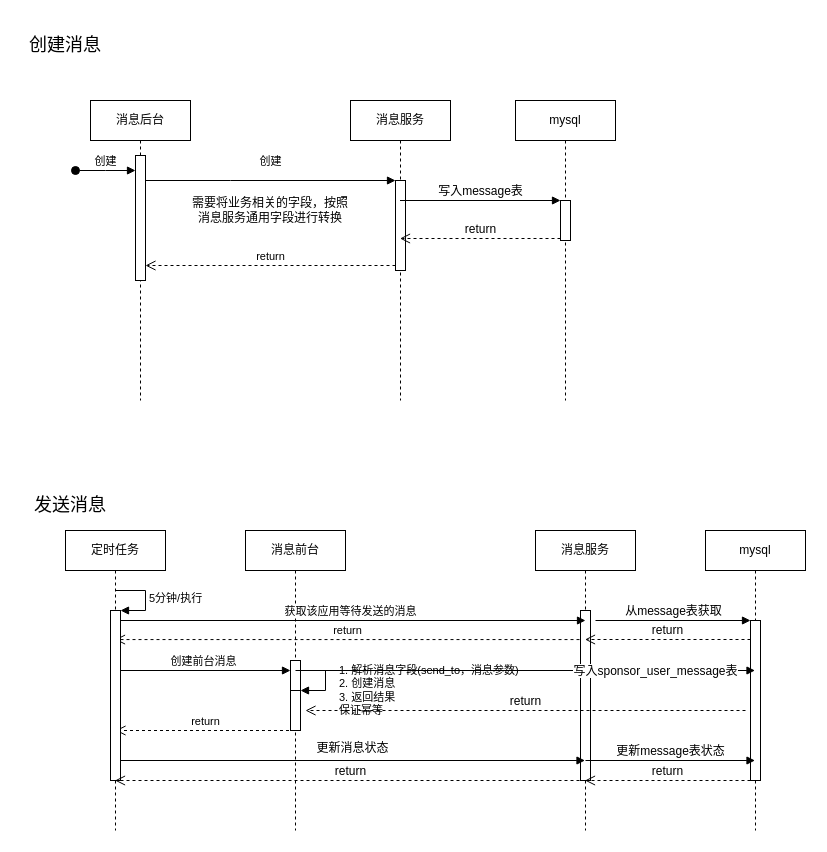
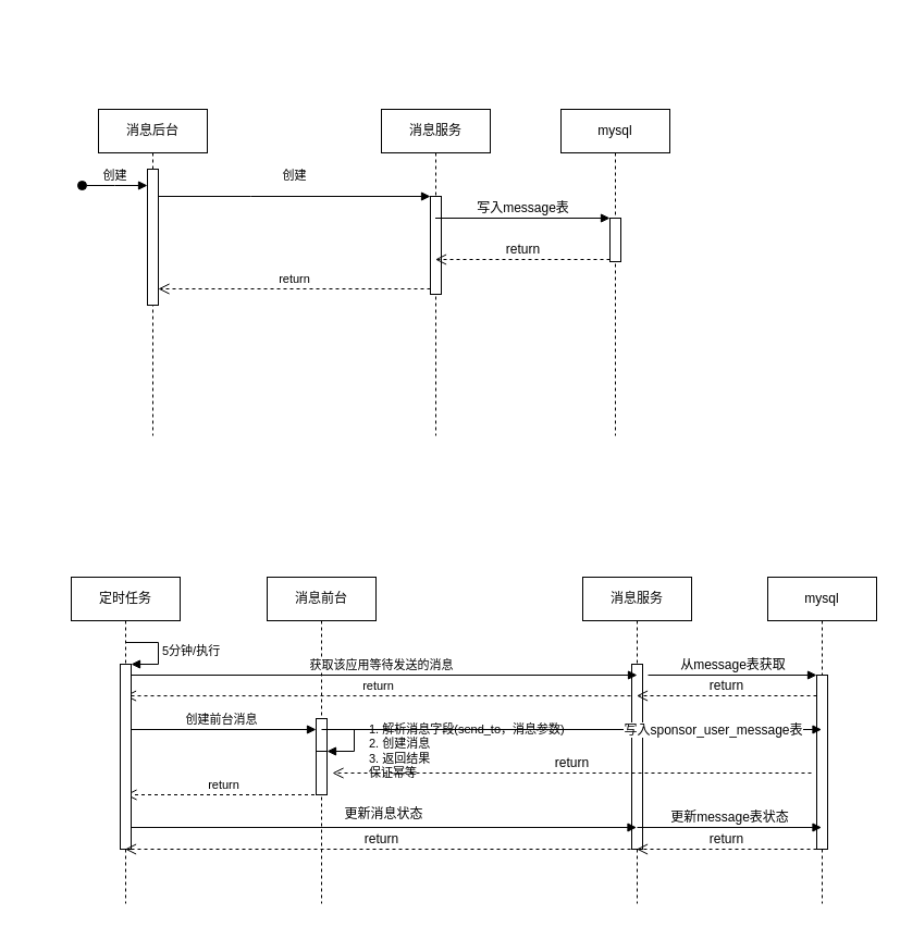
  <mxCell id="0" />
  <mxCell id="1" parent="0" />
  <mxCell id="2" value="消息后台" style="shape=umlLifeline;perimeter=lifelinePerimeter;whiteSpace=wrap;html=1;container=0;dropTarget=0;collapsible=0;recursiveResize=0;outlineConnect=0;portConstraint=eastwest;newEdgeStyle={&quot;edgeStyle&quot;:&quot;elbowEdgeStyle&quot;,&quot;elbow&quot;:&quot;vertical&quot;,&quot;curved&quot;:0,&quot;rounded&quot;:0};" parent="1" vertex="1"><mxGeometry x="90" y="100" width="100" height="300" as="geometry" /></mxCell>
  <mxCell id="3" value="" style="html=1;points=[];perimeter=orthogonalPerimeter;outlineConnect=0;targetShapes=umlLifeline;portConstraint=eastwest;newEdgeStyle={&quot;edgeStyle&quot;:&quot;elbowEdgeStyle&quot;,&quot;elbow&quot;:&quot;vertical&quot;,&quot;curved&quot;:0,&quot;rounded&quot;:0};" parent="2" vertex="1"><mxGeometry x="45" y="55" width="10" height="125" as="geometry" /></mxCell>
  <mxCell id="4" value="创建" style="html=1;verticalAlign=bottom;startArrow=oval;endArrow=block;startSize=8;edgeStyle=elbowEdgeStyle;elbow=vertical;curved=0;rounded=0;" parent="2" target="3" edge="1"><mxGeometry relative="1" as="geometry"><mxPoint x="-15" y="70" as="sourcePoint" /></mxGeometry></mxCell>
  <mxCell id="5" value="消息服务" style="shape=umlLifeline;perimeter=lifelinePerimeter;whiteSpace=wrap;html=1;container=0;dropTarget=0;collapsible=0;recursiveResize=0;outlineConnect=0;portConstraint=eastwest;newEdgeStyle={&quot;edgeStyle&quot;:&quot;elbowEdgeStyle&quot;,&quot;elbow&quot;:&quot;vertical&quot;,&quot;curved&quot;:0,&quot;rounded&quot;:0};" parent="1" vertex="1"><mxGeometry x="350" y="100" width="100" height="300" as="geometry" /></mxCell>
  <mxCell id="6" value="" style="html=1;points=[];perimeter=orthogonalPerimeter;outlineConnect=0;targetShapes=umlLifeline;portConstraint=eastwest;newEdgeStyle={&quot;edgeStyle&quot;:&quot;elbowEdgeStyle&quot;,&quot;elbow&quot;:&quot;vertical&quot;,&quot;curved&quot;:0,&quot;rounded&quot;:0};" parent="5" vertex="1"><mxGeometry x="45" y="80" width="10" height="90" as="geometry" /></mxCell>
  <mxCell id="7" value="创建" style="html=1;verticalAlign=bottom;endArrow=block;edgeStyle=elbowEdgeStyle;elbow=vertical;curved=0;rounded=0;" parent="1" source="3" target="6" edge="1"><mxGeometry y="10" relative="1" as="geometry"><mxPoint x="245" y="190" as="sourcePoint" /><Array as="points"><mxPoint x="230" y="180" /></Array><mxPoint as="offset" /></mxGeometry></mxCell>
  <mxCell id="8" value="return" style="html=1;verticalAlign=bottom;endArrow=open;dashed=1;endSize=8;edgeStyle=elbowEdgeStyle;elbow=vertical;curved=0;rounded=0;" parent="1" source="6" target="3" edge="1"><mxGeometry relative="1" as="geometry"><mxPoint x="245" y="265" as="targetPoint" /><Array as="points"><mxPoint x="290" y="265" /><mxPoint x="240" y="340" /></Array></mxGeometry></mxCell>
  <mxCell id="9" value="定时任务" style="shape=umlLifeline;perimeter=lifelinePerimeter;whiteSpace=wrap;html=1;container=0;dropTarget=0;collapsible=0;recursiveResize=0;outlineConnect=0;portConstraint=eastwest;newEdgeStyle={&quot;edgeStyle&quot;:&quot;elbowEdgeStyle&quot;,&quot;elbow&quot;:&quot;vertical&quot;,&quot;curved&quot;:0,&quot;rounded&quot;:0};" vertex="1" parent="1"><mxGeometry x="65" y="530" width="100" height="300" as="geometry" /></mxCell>
  <mxCell id="10" value="" style="html=1;points=[];perimeter=orthogonalPerimeter;outlineConnect=0;targetShapes=umlLifeline;portConstraint=eastwest;newEdgeStyle={&quot;edgeStyle&quot;:&quot;elbowEdgeStyle&quot;,&quot;elbow&quot;:&quot;vertical&quot;,&quot;curved&quot;:0,&quot;rounded&quot;:0};" vertex="1" parent="9"><mxGeometry x="45" y="80" width="10" height="170" as="geometry" /></mxCell>
  <mxCell id="11" value="消息服务" style="shape=umlLifeline;perimeter=lifelinePerimeter;whiteSpace=wrap;html=1;container=0;dropTarget=0;collapsible=0;recursiveResize=0;outlineConnect=0;portConstraint=eastwest;newEdgeStyle={&quot;edgeStyle&quot;:&quot;elbowEdgeStyle&quot;,&quot;elbow&quot;:&quot;vertical&quot;,&quot;curved&quot;:0,&quot;rounded&quot;:0};" vertex="1" parent="1"><mxGeometry x="535" y="530" width="100" height="300" as="geometry" /></mxCell>
  <mxCell id="12" value="" style="html=1;points=[];perimeter=orthogonalPerimeter;outlineConnect=0;targetShapes=umlLifeline;portConstraint=eastwest;newEdgeStyle={&quot;edgeStyle&quot;:&quot;elbowEdgeStyle&quot;,&quot;elbow&quot;:&quot;vertical&quot;,&quot;curved&quot;:0,&quot;rounded&quot;:0};" vertex="1" parent="11"><mxGeometry x="45" y="80" width="10" height="170" as="geometry" /></mxCell>
  <mxCell id="13" value="消息前台" style="shape=umlLifeline;perimeter=lifelinePerimeter;whiteSpace=wrap;html=1;container=0;dropTarget=0;collapsible=0;recursiveResize=0;outlineConnect=0;portConstraint=eastwest;newEdgeStyle={&quot;edgeStyle&quot;:&quot;elbowEdgeStyle&quot;,&quot;elbow&quot;:&quot;vertical&quot;,&quot;curved&quot;:0,&quot;rounded&quot;:0};" vertex="1" parent="1"><mxGeometry x="245" y="530" width="100" height="300" as="geometry" /></mxCell>
  <mxCell id="14" value="" style="html=1;points=[];perimeter=orthogonalPerimeter;outlineConnect=0;targetShapes=umlLifeline;portConstraint=eastwest;newEdgeStyle={&quot;edgeStyle&quot;:&quot;elbowEdgeStyle&quot;,&quot;elbow&quot;:&quot;vertical&quot;,&quot;curved&quot;:0,&quot;rounded&quot;:0};" vertex="1" parent="13"><mxGeometry x="45" y="130" width="10" height="70" as="geometry" /></mxCell>
- <mxCell id="15" value="需要将业务相关的字段，按照消息服务通用字段进行转换" style="text;html=1;strokeColor=none;fillColor=none;align=center;verticalAlign=middle;whiteSpace=wrap;rounded=0;" vertex="1" parent="1"><mxGeometry x="190" y="170" width="160" height="80" as="geometry" /></mxCell>
  <mxCell id="16" value="获取该应用等待发送的消息" style="html=1;verticalAlign=bottom;endArrow=block;rounded=0;" edge="1" parent="1"><mxGeometry width="80" relative="1" as="geometry"><mxPoint x="115" y="620" as="sourcePoint" /><mxPoint x="585" y="620" as="targetPoint" /><Array as="points" /></mxGeometry></mxCell>
  <mxCell id="17" value="return" style="html=1;verticalAlign=bottom;endArrow=open;dashed=1;endSize=8;rounded=0;exitX=-0.1;exitY=0.171;exitDx=0;exitDy=0;exitPerimeter=0;" edge="1" parent="1" source="12" target="9"><mxGeometry relative="1" as="geometry"><mxPoint x="495" y="640" as="sourcePoint" /><mxPoint x="415" y="640" as="targetPoint" /></mxGeometry></mxCell>
  <mxCell id="18" value="创建前台消息" style="html=1;verticalAlign=bottom;endArrow=block;rounded=0;" edge="1" parent="1" target="14"><mxGeometry width="80" relative="1" as="geometry"><mxPoint x="115" y="670" as="sourcePoint" /><mxPoint x="195" y="660" as="targetPoint" /></mxGeometry></mxCell>
  <mxCell id="19" value="" style="html=1;points=[];perimeter=orthogonalPerimeter;" vertex="1" parent="1"><mxGeometry x="290" y="690" width="10" height="40" as="geometry" /></mxCell>
  <mxCell id="20" value="1. 解析消息字段(send_to，消息参数)&lt;br&gt;2. 创建消息&lt;br&gt;3. 返回结果&lt;br&gt;保证幂等" style="edgeStyle=orthogonalEdgeStyle;html=1;align=left;spacingLeft=2;endArrow=block;rounded=0;entryX=1;entryY=0;" edge="1" target="19" parent="1"><mxGeometry x="0.333" y="-10" relative="1" as="geometry"><mxPoint x="295" y="670" as="sourcePoint" /><Array as="points"><mxPoint x="325" y="670" /></Array><mxPoint x="10" y="10" as="offset" /></mxGeometry></mxCell>
  <mxCell id="21" value="return" style="html=1;verticalAlign=bottom;endArrow=open;dashed=1;endSize=8;rounded=0;" edge="1" parent="1" source="13"><mxGeometry relative="1" as="geometry"><mxPoint x="195" y="730" as="sourcePoint" /><mxPoint x="115" y="730" as="targetPoint" /></mxGeometry></mxCell>
  <mxCell id="22" value="" style="html=1;points=[];perimeter=orthogonalPerimeter;" vertex="1" parent="1"><mxGeometry x="110" y="610" width="10" height="170" as="geometry" /></mxCell>
  <mxCell id="23" value="5分钟/执行" style="edgeStyle=orthogonalEdgeStyle;html=1;align=left;spacingLeft=2;endArrow=block;rounded=0;entryX=1;entryY=0;" edge="1" target="22" parent="1"><mxGeometry relative="1" as="geometry"><mxPoint x="115" y="590" as="sourcePoint" /><Array as="points"><mxPoint x="145" y="590" /></Array></mxGeometry></mxCell>
- <mxCell id="24" value="&lt;font style=&quot;font-size: 18px;&quot;&gt;发送消息&lt;/font&gt;" style="text;html=1;strokeColor=none;fillColor=none;align=center;verticalAlign=middle;whiteSpace=wrap;rounded=0;" vertex="1" parent="1"><mxGeometry x="25" y="480" width="90" height="50" as="geometry" /></mxCell>
  <mxCell id="25" value="&lt;font style=&quot;font-size: 12px;&quot;&gt;更新消息状态&lt;/font&gt;" style="html=1;verticalAlign=bottom;endArrow=block;rounded=0;fontSize=18;" edge="1" parent="1" target="11"><mxGeometry width="80" relative="1" as="geometry"><mxPoint x="120" y="760" as="sourcePoint" /><mxPoint x="200" y="760" as="targetPoint" /></mxGeometry></mxCell>
  <mxCell id="26" value="return" style="html=1;verticalAlign=bottom;endArrow=open;dashed=1;endSize=8;rounded=0;fontSize=12;" edge="1" parent="1" target="9"><mxGeometry relative="1" as="geometry"><mxPoint x="585" y="780" as="sourcePoint" /><mxPoint x="505" y="780" as="targetPoint" /></mxGeometry></mxCell>
- <mxCell id="27" value="&lt;span style=&quot;font-size: 18px;&quot;&gt;创建消息&lt;/span&gt;" style="text;html=1;strokeColor=none;fillColor=none;align=center;verticalAlign=middle;whiteSpace=wrap;rounded=0;" vertex="1" parent="1"><mxGeometry x="20" y="20" width="90" height="50" as="geometry" /></mxCell>
  <mxCell id="28" value="mysql" style="shape=umlLifeline;perimeter=lifelinePerimeter;whiteSpace=wrap;html=1;container=0;dropTarget=0;collapsible=0;recursiveResize=0;outlineConnect=0;portConstraint=eastwest;newEdgeStyle={&quot;edgeStyle&quot;:&quot;elbowEdgeStyle&quot;,&quot;elbow&quot;:&quot;vertical&quot;,&quot;curved&quot;:0,&quot;rounded&quot;:0};" vertex="1" parent="1"><mxGeometry x="515" y="100" width="100" height="300" as="geometry" /></mxCell>
  <mxCell id="29" value="" style="html=1;points=[];perimeter=orthogonalPerimeter;fontSize=12;" vertex="1" parent="1"><mxGeometry x="560" y="200" width="10" height="40" as="geometry" /></mxCell>
  <mxCell id="30" value="写入message表" style="html=1;verticalAlign=bottom;endArrow=block;entryX=0;entryY=0;rounded=0;fontSize=12;" edge="1" target="29" parent="1" source="5"><mxGeometry relative="1" as="geometry"><mxPoint x="495" y="280" as="sourcePoint" /></mxGeometry></mxCell>
  <mxCell id="31" value="return" style="html=1;verticalAlign=bottom;endArrow=open;dashed=1;endSize=8;exitX=0;exitY=0.95;rounded=0;fontSize=12;" edge="1" source="29" parent="1" target="5"><mxGeometry relative="1" as="geometry"><mxPoint x="495" y="356" as="targetPoint" /></mxGeometry></mxCell>
  <mxCell id="32" value="mysql" style="shape=umlLifeline;perimeter=lifelinePerimeter;whiteSpace=wrap;html=1;container=0;dropTarget=0;collapsible=0;recursiveResize=0;outlineConnect=0;portConstraint=eastwest;newEdgeStyle={&quot;edgeStyle&quot;:&quot;elbowEdgeStyle&quot;,&quot;elbow&quot;:&quot;vertical&quot;,&quot;curved&quot;:0,&quot;rounded&quot;:0};" vertex="1" parent="1"><mxGeometry x="705" y="530" width="100" height="300" as="geometry" /></mxCell>
  <mxCell id="33" value="" style="html=1;points=[];perimeter=orthogonalPerimeter;fontSize=12;" vertex="1" parent="1"><mxGeometry x="750" y="620" width="10" height="20" as="geometry" /></mxCell>
  <mxCell id="34" value="从message表获取" style="html=1;verticalAlign=bottom;endArrow=block;entryX=0;entryY=0;rounded=0;fontSize=12;" edge="1" target="33" parent="1"><mxGeometry relative="1" as="geometry"><mxPoint x="595" y="620" as="sourcePoint" /></mxGeometry></mxCell>
  <mxCell id="35" value="return" style="html=1;verticalAlign=bottom;endArrow=open;dashed=1;endSize=8;exitX=0;exitY=0.95;rounded=0;fontSize=12;" edge="1" source="33" parent="1" target="11"><mxGeometry relative="1" as="geometry"><mxPoint x="325" y="566" as="targetPoint" /></mxGeometry></mxCell>
  <mxCell id="36" value="" style="html=1;points=[];perimeter=orthogonalPerimeter;fontSize=12;" vertex="1" parent="1"><mxGeometry x="750" y="620" width="10" height="160" as="geometry" /></mxCell>
  <mxCell id="37" value="写入sponsor_user_message表" style="html=1;verticalAlign=bottom;endArrow=block;rounded=0;fontSize=12;" edge="1" target="32" parent="1"><mxGeometry x="0.557" y="-10" relative="1" as="geometry"><mxPoint x="305" y="670" as="sourcePoint" /><mxPoint as="offset" /></mxGeometry></mxCell>
  <mxCell id="38" value="return" style="html=1;verticalAlign=bottom;endArrow=open;dashed=1;endSize=8;rounded=0;fontSize=12;" edge="1" parent="1"><mxGeometry relative="1" as="geometry"><mxPoint x="305" y="710" as="targetPoint" /><mxPoint x="745" y="710" as="sourcePoint" /></mxGeometry></mxCell>
  <mxCell id="39" value="更新message表状态" style="html=1;verticalAlign=bottom;endArrow=block;rounded=0;fontSize=12;" edge="1" parent="1" target="32"><mxGeometry width="80" relative="1" as="geometry"><mxPoint x="585" y="760" as="sourcePoint" /><mxPoint x="665" y="760" as="targetPoint" /></mxGeometry></mxCell>
  <mxCell id="40" value="return" style="html=1;verticalAlign=bottom;endArrow=open;dashed=1;endSize=8;rounded=0;fontSize=12;" edge="1" parent="1" target="11"><mxGeometry relative="1" as="geometry"><mxPoint x="750" y="780" as="sourcePoint" /><mxPoint x="670" y="780" as="targetPoint" /></mxGeometry></mxCell>
